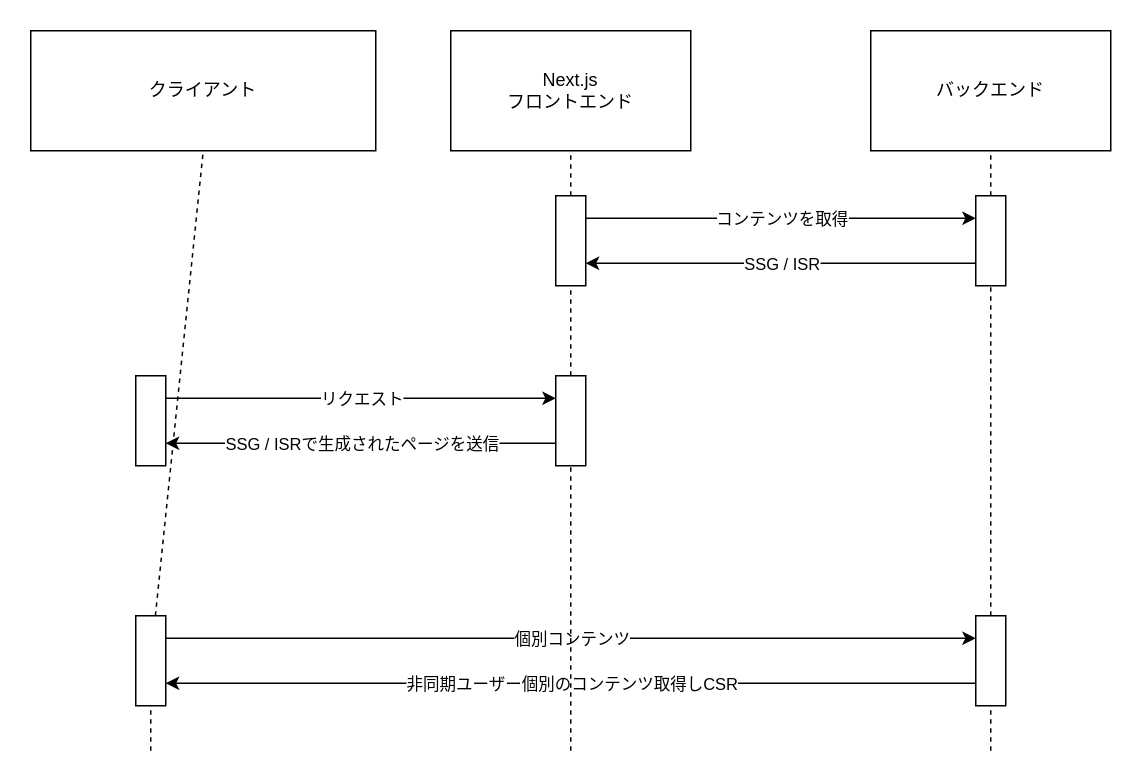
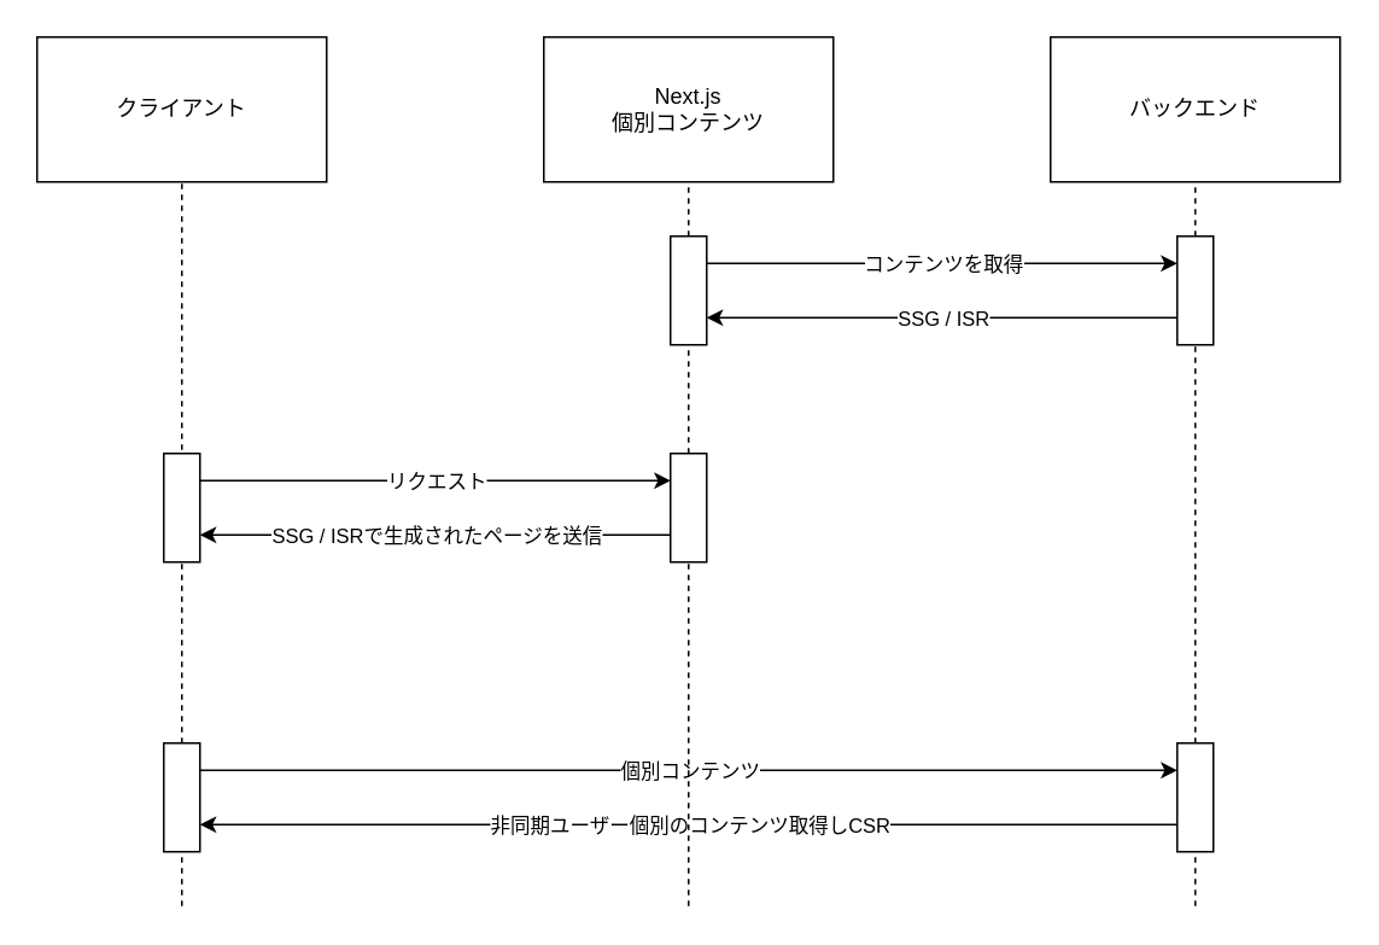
  <mxCell id="0" />
  <mxCell id="1" parent="0" />
- <mxCell id="2" value="クライアント" style="rounded=0;whiteSpace=wrap;html=1;" vertex="1" parent="1"><mxGeometry x="20" y="20" width="230" height="80" as="geometry" /></mxCell>
- <mxCell id="3" value="Next.js&lt;br&gt;フロントエンド" style="rounded=0;whiteSpace=wrap;html=1;" vertex="1" parent="1"><mxGeometry x="300" y="20" width="160" height="80" as="geometry" /></mxCell>
+ <mxCell id="2" value="クライアント" style="rounded=0;whiteSpace=wrap;html=1;" vertex="1" parent="1"><mxGeometry x="20" y="20" width="160" height="80" as="geometry" /></mxCell>
+ <mxCell id="3" value="Next.js&lt;br&gt;個別コンテンツ" style="rounded=0;whiteSpace=wrap;html=1;" vertex="1" parent="1"><mxGeometry x="300" y="20" width="160" height="80" as="geometry" /></mxCell>
  <mxCell id="4" value="バックエンド" style="rounded=0;whiteSpace=wrap;html=1;" vertex="1" parent="1"><mxGeometry x="580" y="20" width="160" height="80" as="geometry" /></mxCell>
  <mxCell id="5" value="" style="endArrow=none;dashed=1;html=1;rounded=0;entryX=0.5;entryY=1;entryDx=0;entryDy=0;startArrow=none;" edge="1" parent="1" source="25" target="2"><mxGeometry width="50" height="50" relative="1" as="geometry"><mxPoint x="100" y="500" as="sourcePoint" /><mxPoint x="380" y="350" as="targetPoint" /></mxGeometry></mxCell>
  <mxCell id="6" value="" style="endArrow=none;dashed=1;html=1;rounded=0;entryX=0.5;entryY=1;entryDx=0;entryDy=0;startArrow=none;" edge="1" parent="1" source="27" target="3"><mxGeometry width="50" height="50" relative="1" as="geometry"><mxPoint x="380" y="500" as="sourcePoint" /><mxPoint x="380" y="350" as="targetPoint" /></mxGeometry></mxCell>
  <mxCell id="7" value="" style="endArrow=none;dashed=1;html=1;rounded=0;entryX=0.5;entryY=1;entryDx=0;entryDy=0;startArrow=none;" edge="1" parent="1" source="29" target="4"><mxGeometry width="50" height="50" relative="1" as="geometry"><mxPoint x="660" y="500" as="sourcePoint" /><mxPoint x="380" y="350" as="targetPoint" /></mxGeometry></mxCell>
  <mxCell id="8" value="" style="endArrow=classic;html=1;rounded=0;entryX=0;entryY=0.25;entryDx=0;entryDy=0;exitX=1;exitY=0.25;exitDx=0;exitDy=0;" edge="1" parent="1" source="21" target="29"><mxGeometry relative="1" as="geometry"><mxPoint x="400" y="140" as="sourcePoint" /><mxPoint x="640" y="140" as="targetPoint" /></mxGeometry></mxCell>
  <mxCell id="9" value="コンテンツを取得" style="edgeLabel;resizable=0;html=1;align=center;verticalAlign=middle;" connectable="0" vertex="1" parent="8"><mxGeometry relative="1" as="geometry" /></mxCell>
  <mxCell id="10" value="" style="endArrow=classic;html=1;rounded=0;exitX=0;exitY=0.75;exitDx=0;exitDy=0;entryX=1;entryY=0.75;entryDx=0;entryDy=0;" edge="1" parent="1" source="29" target="21"><mxGeometry relative="1" as="geometry"><mxPoint x="640" y="180" as="sourcePoint" /><mxPoint x="400" y="180" as="targetPoint" /></mxGeometry></mxCell>
  <mxCell id="11" value="SSG / ISR" style="edgeLabel;resizable=0;html=1;align=center;verticalAlign=middle;" connectable="0" vertex="1" parent="10"><mxGeometry relative="1" as="geometry" /></mxCell>
  <mxCell id="12" value="" style="endArrow=classic;html=1;rounded=0;entryX=0;entryY=0.25;entryDx=0;entryDy=0;exitX=1;exitY=0.25;exitDx=0;exitDy=0;" edge="1" parent="1" source="20" target="27"><mxGeometry relative="1" as="geometry"><mxPoint x="120" y="260" as="sourcePoint" /><mxPoint x="360" y="260" as="targetPoint" /></mxGeometry></mxCell>
  <mxCell id="13" value="リクエスト" style="edgeLabel;resizable=0;html=1;align=center;verticalAlign=middle;" connectable="0" vertex="1" parent="12"><mxGeometry relative="1" as="geometry" /></mxCell>
  <mxCell id="14" value="" style="endArrow=classic;html=1;rounded=0;entryX=1;entryY=0.75;entryDx=0;entryDy=0;exitX=0;exitY=0.75;exitDx=0;exitDy=0;" edge="1" parent="1" source="27" target="20"><mxGeometry relative="1" as="geometry"><mxPoint x="360" y="300" as="sourcePoint" /><mxPoint x="120" y="300" as="targetPoint" /></mxGeometry></mxCell>
  <mxCell id="15" value="SSG / ISRで生成されたページを送信" style="edgeLabel;resizable=0;html=1;align=center;verticalAlign=middle;" connectable="0" vertex="1" parent="14"><mxGeometry relative="1" as="geometry"><mxPoint as="offset" /></mxGeometry></mxCell>
  <mxCell id="16" value="" style="endArrow=classic;html=1;rounded=0;entryX=0;entryY=0.25;entryDx=0;entryDy=0;exitX=1;exitY=0.25;exitDx=0;exitDy=0;" edge="1" parent="1" source="25" target="23"><mxGeometry relative="1" as="geometry"><mxPoint x="120" y="420" as="sourcePoint" /><mxPoint x="640" y="420" as="targetPoint" /></mxGeometry></mxCell>
  <mxCell id="17" value="個別コンテンツ" style="edgeLabel;resizable=0;html=1;align=center;verticalAlign=middle;" connectable="0" vertex="1" parent="16"><mxGeometry relative="1" as="geometry" /></mxCell>
  <mxCell id="18" value="" style="endArrow=classic;html=1;rounded=0;exitX=0;exitY=0.75;exitDx=0;exitDy=0;entryX=1;entryY=0.75;entryDx=0;entryDy=0;" edge="1" parent="1" source="23" target="25"><mxGeometry relative="1" as="geometry"><mxPoint x="640" y="460" as="sourcePoint" /><mxPoint x="120" y="460" as="targetPoint" /></mxGeometry></mxCell>
  <mxCell id="19" value="非同期ユーザー個別のコンテンツ取得しCSR" style="edgeLabel;resizable=0;html=1;align=center;verticalAlign=middle;" connectable="0" vertex="1" parent="18"><mxGeometry relative="1" as="geometry"><mxPoint as="offset" /></mxGeometry></mxCell>
  <mxCell id="20" value="" style="rounded=0;whiteSpace=wrap;html=1;" vertex="1" parent="1"><mxGeometry x="90" y="250" width="20" height="60" as="geometry" /></mxCell>
  <mxCell id="21" value="" style="rounded=0;whiteSpace=wrap;html=1;" vertex="1" parent="1"><mxGeometry x="370" y="130" width="20" height="60" as="geometry" /></mxCell>
  <mxCell id="22" value="" style="endArrow=none;dashed=1;html=1;rounded=0;entryX=0.5;entryY=1;entryDx=0;entryDy=0;" edge="1" parent="1" target="23"><mxGeometry width="50" height="50" relative="1" as="geometry"><mxPoint x="660" y="500" as="sourcePoint" /><mxPoint x="660" y="100" as="targetPoint" /></mxGeometry></mxCell>
  <mxCell id="23" value="" style="rounded=0;whiteSpace=wrap;html=1;" vertex="1" parent="1"><mxGeometry x="650" y="410" width="20" height="60" as="geometry" /></mxCell>
  <mxCell id="24" value="" style="endArrow=none;dashed=1;html=1;rounded=0;entryX=0.5;entryY=1;entryDx=0;entryDy=0;" edge="1" parent="1" target="25"><mxGeometry width="50" height="50" relative="1" as="geometry"><mxPoint x="100" y="500" as="sourcePoint" /><mxPoint x="100" y="100" as="targetPoint" /></mxGeometry></mxCell>
  <mxCell id="25" value="" style="rounded=0;whiteSpace=wrap;html=1;" vertex="1" parent="1"><mxGeometry x="90" y="410" width="20" height="60" as="geometry" /></mxCell>
  <mxCell id="26" value="" style="endArrow=none;dashed=1;html=1;rounded=0;entryX=0.5;entryY=1;entryDx=0;entryDy=0;" edge="1" parent="1" target="27"><mxGeometry width="50" height="50" relative="1" as="geometry"><mxPoint x="380" y="500" as="sourcePoint" /><mxPoint x="380" y="100" as="targetPoint" /></mxGeometry></mxCell>
  <mxCell id="27" value="" style="rounded=0;whiteSpace=wrap;html=1;" vertex="1" parent="1"><mxGeometry x="370" y="250" width="20" height="60" as="geometry" /></mxCell>
  <mxCell id="28" value="" style="endArrow=none;dashed=1;html=1;rounded=0;entryX=0.5;entryY=1;entryDx=0;entryDy=0;startArrow=none;" edge="1" parent="1" source="23" target="29"><mxGeometry width="50" height="50" relative="1" as="geometry"><mxPoint x="660" y="410" as="sourcePoint" /><mxPoint x="660" y="100" as="targetPoint" /></mxGeometry></mxCell>
  <mxCell id="29" value="" style="rounded=0;whiteSpace=wrap;html=1;" vertex="1" parent="1"><mxGeometry x="650" y="130" width="20" height="60" as="geometry" /></mxCell>
